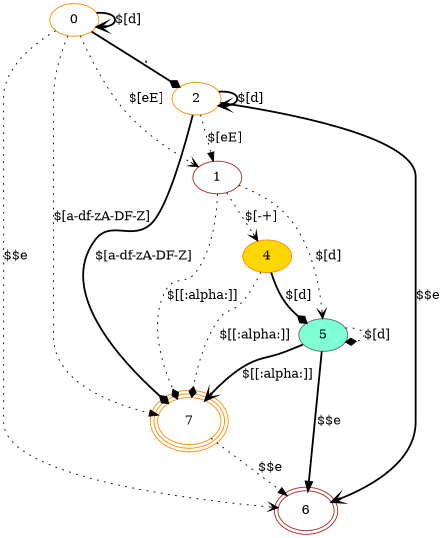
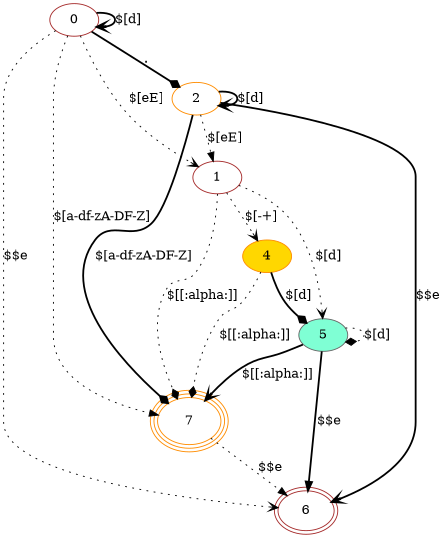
  digraph {
    node [color=darkorange fillcolor=white style=filled]
    edge [arrowhead=vee style=dotted]
    6 [color=brown peripheries=2]
    7 [peripheries=3]
-   0
+   0 [color=brown]
    2
    n5 [color=brown label=1]
    4 [fillcolor=gold]
    5 [color=gray40 fillcolor=aquamarine]
    7 -> 6 [arrowhead=normal label="$$e"]
    0 -> 6 [label="$$e"]
    0 -> 7 [arrowhead=normal label="$[a-df-zA-DF-Z]"]
    0 -> 0 [label="$[\d]" style=bold]
    0 -> 2 [arrowhead=diamond label="." style=bold]
    0 -> n5 [label="$[eE]"]
    2 -> 6 [label="$$e" style=bold]
    2 -> 7 [arrowhead=diamond label="$[a-df-zA-DF-Z]" style=bold]
    2 -> 2 [label="$[\d]" style=bold]
    2 -> n5 [arrowhead=normal label="$[eE]"]
    n5 -> 7 [arrowhead=diamond label="$[[:alpha:]]"]
    n5 -> 4 [label="$[\-\+]"]
    n5 -> 5 [label="$[\d]"]
    4 -> 7 [arrowhead=diamond label="$[[:alpha:]]"]
    4 -> 5 [arrowhead=diamond label="$[\d]" style=bold]
    5 -> 6 [arrowhead=normal label="$$e" style=bold]
    5 -> 7 [label="$[[:alpha:]]" style=bold]
    5 -> 5 [arrowhead=diamond label="$[\d]"]
  }
